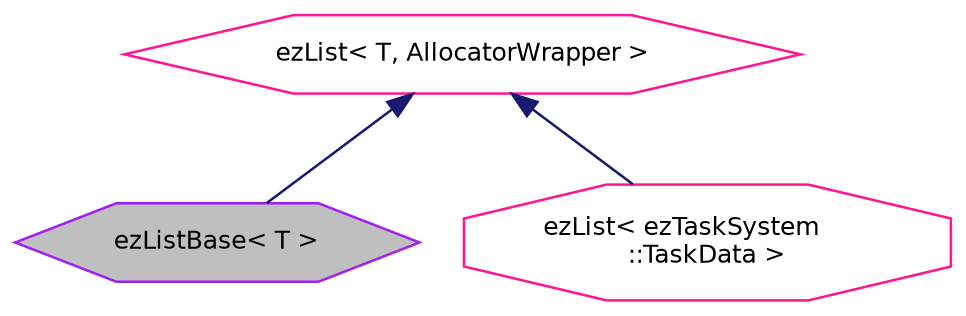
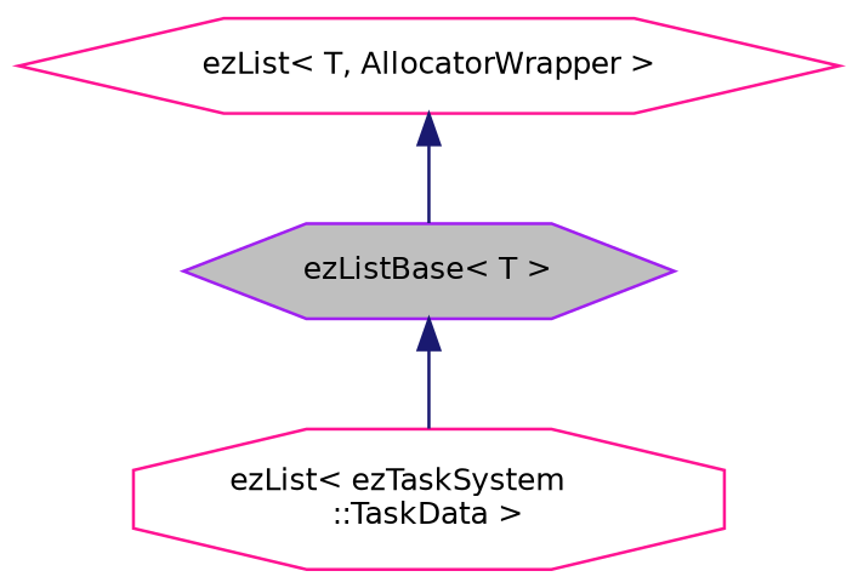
  digraph {
    node [color=deeppink fillcolor=white fontname=Helvetica fontsize=10 shape=hexagon style=filled]
    edge [color=midnightblue dir=back fontname=Helvetica fontsize=10 labelfontname=Helvetica labelfontsize=10 style=solid]
    n1 [color=purple fillcolor=grey75 fontcolor=black height=0.2 label="ezListBase\< T \>" width=0.4]
    n2 [height=0.2 label="ezList\< ezTaskSystem\l::TaskData \>" shape=octagon width=0.4]
    n3 [height=0.2 label="ezList\< T, AllocatorWrapper \>" width=0.4]
-   n3 -> n2
+   n1 -> n2
    n3 -> n1
  }
